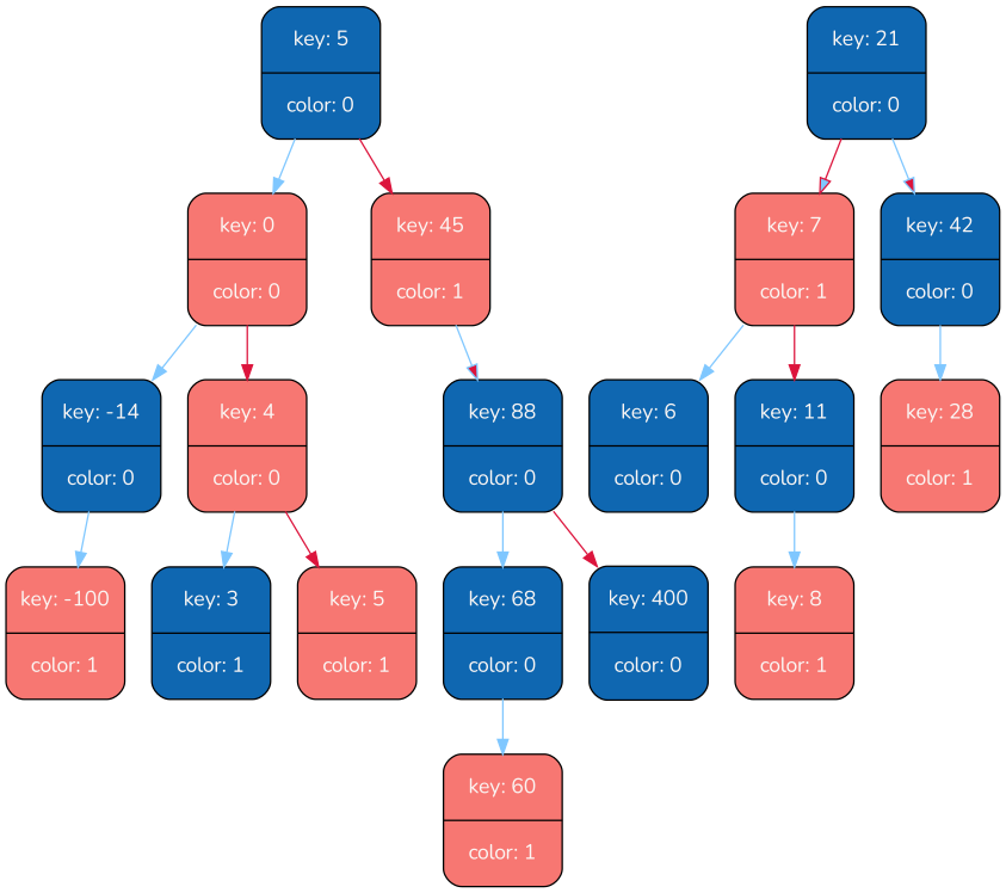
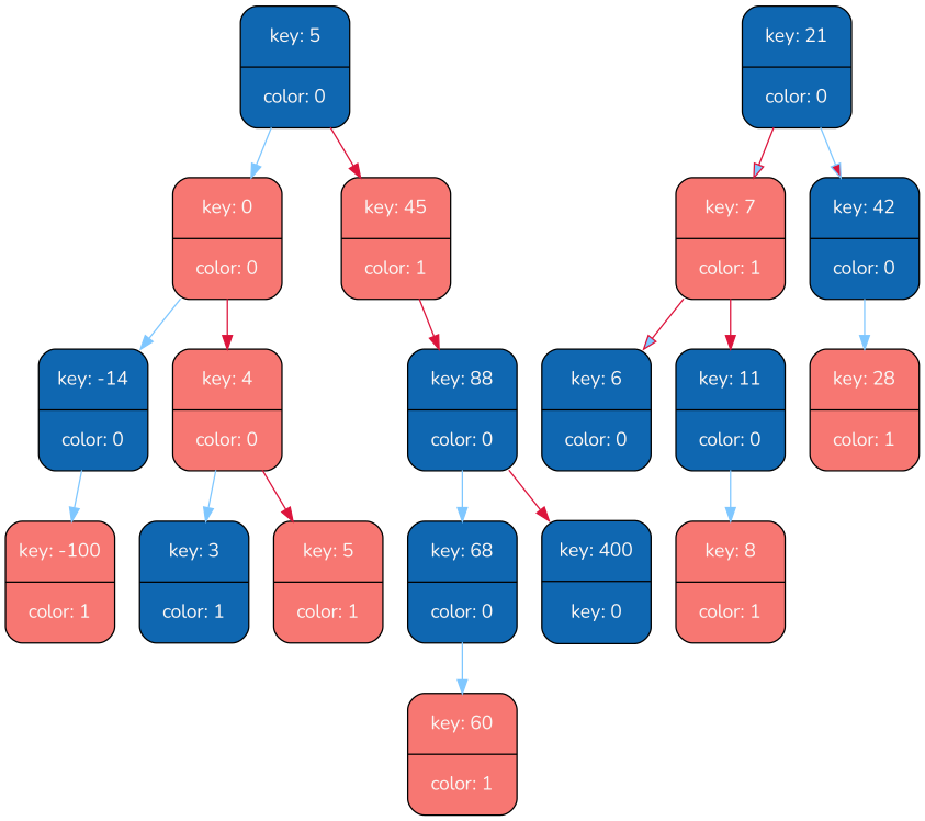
  digraph {
    fontname=Nunito
    splines=true
    node [color=0 fillcolor="#0F67B1" fontcolor=" #FAF6F4" fontname=Nunito shape=Mrecord style=filled]
    edge [color="#7FC7FF" constraint=true fillcolor="#7FC7FF" fontname=Nunito]
    n1 [height=1.21 label="{key: 5| color: 0}" width=1.1]
    n2 [fillcolor="#F77772" height=1.21 label="{key: 0| color: 0}" width=1.1]
    n3 [color=1 fillcolor="#F77772" height=1.21 label="{key: 45| color: 1}" width=1.1]
    n4 [height=1.21 label="{key: -14| color: 0}" width=1.1]
    n5 [fillcolor="#F77772" height=1.21 label="{key: 4| color: 0}" width=1.1]
    n6 [height=1.21 label="{key: 88| color: 0}" width=1.1]
    n7 [color=1 fillcolor="#F77772" height=1.21 label="{key: -100| color: 1}" width=1.1]
    n8 [color=1 height=1.21 label="{key: 3| color: 1}" width=1.1]
    n9 [color=1 fillcolor="#F77772" height=1.21 label="{key: 5| color: 1}" width=1.1]
    n10 [height=1.21 label="{key: 21| color: 0}" width=1.1]
    n11 [color=1 fillcolor="#F77772" height=1.21 label="{key: 7| color: 1}" width=1.1]
    n12 [height=1.21 label="{key: 42| color: 0}" width=1.1]
    n13 [height=1.21 label="{key: 68| color: 0}" width=1.1]
-   n14 [height=1.21 label="{key: 400| color: 0}" width=1.1]
+   n14 [height=1.21 label="{key: 400| key: 0}" width=1.1]
    n15 [height=1.21 label="{key: 6| color: 0}" width=1.1]
    n16 [height=1.21 label="{key: 11| color: 0}" width=1.1]
    n17 [color=1 fillcolor="#F77772" height=1.21 label="{key: 28| color: 1}" width=1.1]
    n18 [color=1 fillcolor="#F77772" height=1.21 label="{key: 8| color: 1}" width=1.1]
    n19 [color=1 fillcolor="#F77772" height=1.21 label="{key: 60| color: 1}" width=1.1]
    n1 -> n2
    n1 -> n3 [color="#DC143C" fillcolor="#DC143C"]
    n2 -> n4
    n2 -> n5 [color="#DC143C" fillcolor="#DC143C"]
-   n3 -> n6 [fillcolor="#DC143C"]
+   n3 -> n6 [color="#DC143C" fillcolor="#DC143C"]
    n4 -> n7
    n5 -> n8
    n5 -> n9 [color="#DC143C" fillcolor="#DC143C"]
    n6 -> n13
    n6 -> n14 [color="#DC143C" fillcolor="#DC143C"]
    n10 -> n11 [color="#DC143C"]
    n10 -> n12 [fillcolor="#DC143C"]
-   n11 -> n15
+   n11 -> n15 [color="#DC143C"]
    n11 -> n16 [color="#DC143C" fillcolor="#DC143C"]
    n12 -> n17
    n13 -> n19
    n16 -> n18
  }
